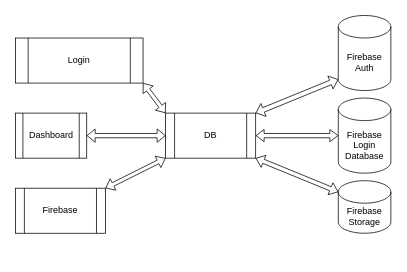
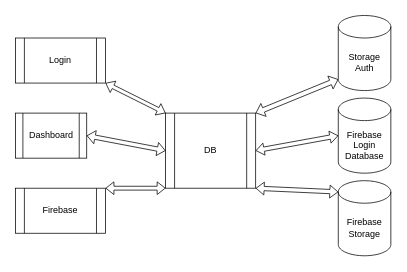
  <mxCell id="0" />
  <mxCell id="1" parent="0" />
- <mxCell id="2" value="DB" style="shape=process;whiteSpace=wrap;html=1;backgroundOutline=1;" vertex="1" parent="1"><mxGeometry x="220" y="150" width="120" height="60" as="geometry" /></mxCell>
- <mxCell id="3" value="Login" style="shape=process;whiteSpace=wrap;html=1;backgroundOutline=1;" vertex="1" parent="1"><mxGeometry x="20" y="50" width="170" height="60" as="geometry" /></mxCell>
+ <mxCell id="2" value="DB" style="shape=process;whiteSpace=wrap;html=1;backgroundOutline=1;" vertex="1" parent="1"><mxGeometry x="220" y="150" width="120" height="100" as="geometry" /></mxCell>
+ <mxCell id="3" value="Login" style="shape=process;whiteSpace=wrap;html=1;backgroundOutline=1;" vertex="1" parent="1"><mxGeometry x="20" y="50" width="120" height="60" as="geometry" /></mxCell>
  <mxCell id="4" value="Dashboard" style="shape=process;whiteSpace=wrap;html=1;backgroundOutline=1;" vertex="1" parent="1"><mxGeometry x="20" y="150" width="95" height="60" as="geometry" /></mxCell>
  <mxCell id="5" value="Firebase" style="shape=process;whiteSpace=wrap;html=1;backgroundOutline=1;" vertex="1" parent="1"><mxGeometry x="20" y="250" width="120" height="60" as="geometry" /></mxCell>
- <mxCell id="6" value="Firebase Auth" style="shape=cylinder3;whiteSpace=wrap;html=1;boundedLbl=1;backgroundOutline=1;size=15;" vertex="1" parent="1"><mxGeometry x="450" y="20" width="70" height="100" as="geometry" /></mxCell>
+ <mxCell id="6" value="Storage Auth" style="shape=cylinder3;whiteSpace=wrap;html=1;boundedLbl=1;backgroundOutline=1;size=15;" vertex="1" parent="1"><mxGeometry x="450" y="20" width="70" height="100" as="geometry" /></mxCell>
  <mxCell id="7" value="Firebase Login Database" style="shape=cylinder3;whiteSpace=wrap;html=1;boundedLbl=1;backgroundOutline=1;size=15;" vertex="1" parent="1"><mxGeometry x="450" y="130" width="70" height="100" as="geometry" /></mxCell>
- <mxCell id="8" value="Firebase Storage" style="shape=cylinder3;whiteSpace=wrap;html=1;boundedLbl=1;backgroundOutline=1;size=15;" vertex="1" parent="1"><mxGeometry x="450" y="240" width="70" height="70" as="geometry" /></mxCell>
+ <mxCell id="8" value="Firebase Storage" style="shape=cylinder3;whiteSpace=wrap;html=1;boundedLbl=1;backgroundOutline=1;size=15;" vertex="1" parent="1"><mxGeometry x="450" y="240" width="70" height="100" as="geometry" /></mxCell>
  <mxCell id="9" value="" style="shape=flexArrow;endArrow=classic;startArrow=classic;html=1;strokeColor=#000000;exitX=1;exitY=1;exitDx=0;exitDy=0;entryX=0;entryY=0;entryDx=0;entryDy=0;endSize=3.24;startSize=3.24;width=5.143;startWidth=10.776;endWidth=10.776;" edge="1" parent="1" source="3" target="2"><mxGeometry width="50" height="50" relative="1" as="geometry"><mxPoint x="170" y="105" as="sourcePoint" /><mxPoint x="220" y="55" as="targetPoint" /></mxGeometry></mxCell>
  <mxCell id="10" value="" style="shape=flexArrow;endArrow=classic;startArrow=classic;html=1;strokeColor=#000000;exitX=1;exitY=0.5;exitDx=0;exitDy=0;entryX=0;entryY=0.5;entryDx=0;entryDy=0;endSize=3.24;startSize=3.24;width=5.714;startWidth=11.02;endWidth=11.02;" edge="1" parent="1" source="4" target="2"><mxGeometry width="50" height="50" relative="1" as="geometry"><mxPoint x="220" y="310" as="sourcePoint" /><mxPoint x="270" y="260" as="targetPoint" /></mxGeometry></mxCell>
  <mxCell id="11" value="" style="shape=flexArrow;endArrow=classic;startArrow=classic;html=1;strokeColor=#000000;exitX=1;exitY=0;exitDx=0;exitDy=0;entryX=0;entryY=1;entryDx=0;entryDy=0;width=5.143;startSize=3.24;startWidth=10.776;endSize=3.24;endWidth=10.776;" edge="1" parent="1" source="5" target="2"><mxGeometry width="50" height="50" relative="1" as="geometry"><mxPoint x="259" y="380" as="sourcePoint" /><mxPoint x="309" y="330" as="targetPoint" /></mxGeometry></mxCell>
  <mxCell id="12" value="" style="shape=flexArrow;endArrow=classic;startArrow=classic;html=1;strokeColor=#000000;entryX=0;entryY=0;entryDx=0;entryDy=15;entryPerimeter=0;exitX=1;exitY=1;exitDx=0;exitDy=0;endSize=3.24;startSize=3.24;width=5.714;endWidth=10.449;startWidth=10.449;" edge="1" parent="1" source="2" target="8"><mxGeometry width="50" height="50" relative="1" as="geometry"><mxPoint x="260" y="210" as="sourcePoint" /><mxPoint x="310" y="160" as="targetPoint" /></mxGeometry></mxCell>
  <mxCell id="13" value="" style="shape=flexArrow;endArrow=classic;startArrow=classic;html=1;strokeColor=#000000;entryX=0;entryY=0.5;entryDx=0;entryDy=0;entryPerimeter=0;exitX=1;exitY=0.5;exitDx=0;exitDy=0;endSize=3.24;startSize=3.24;width=5.714;startWidth=9.469;endWidth=9.469;" edge="1" parent="1" source="2" target="7"><mxGeometry width="50" height="50" relative="1" as="geometry"><mxPoint x="330" y="250" as="sourcePoint" /><mxPoint x="380" y="200" as="targetPoint" /></mxGeometry></mxCell>
  <mxCell id="14" value="" style="shape=flexArrow;endArrow=classic;startArrow=classic;html=1;strokeColor=#000000;entryX=0;entryY=1;entryDx=0;entryDy=-15;entryPerimeter=0;exitX=1;exitY=0;exitDx=0;exitDy=0;endSize=3.24;startSize=3.24;width=6.286;startWidth=11.265;endWidth=11.265;" edge="1" parent="1" source="2" target="6"><mxGeometry width="50" height="50" relative="1" as="geometry"><mxPoint x="260" y="210" as="sourcePoint" /><mxPoint x="310" y="160" as="targetPoint" /></mxGeometry></mxCell>
